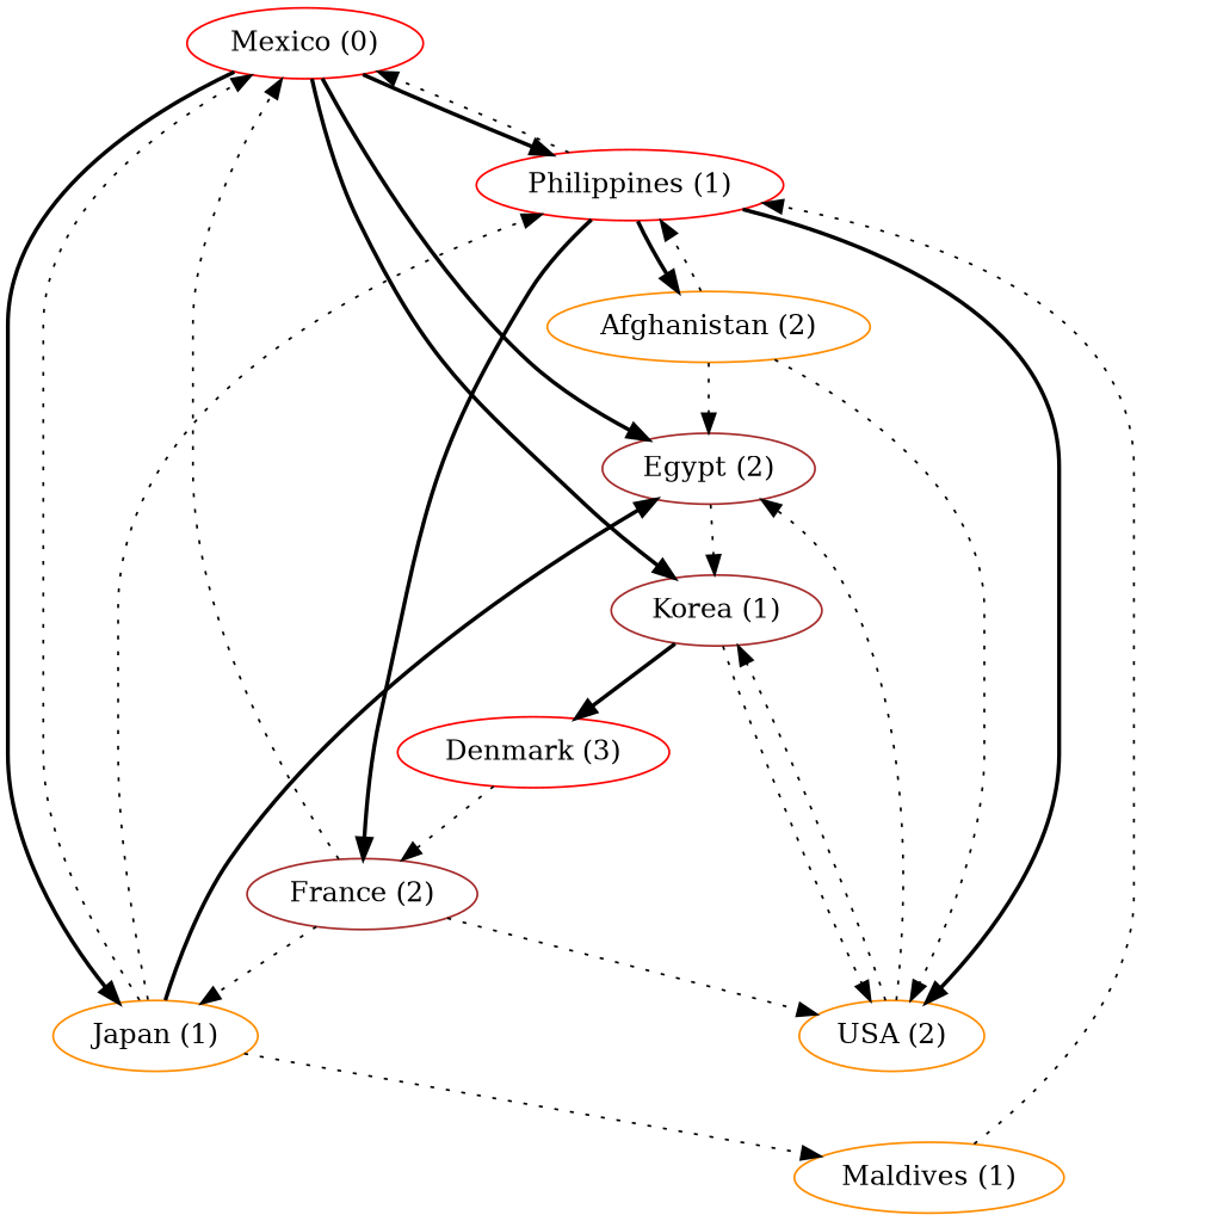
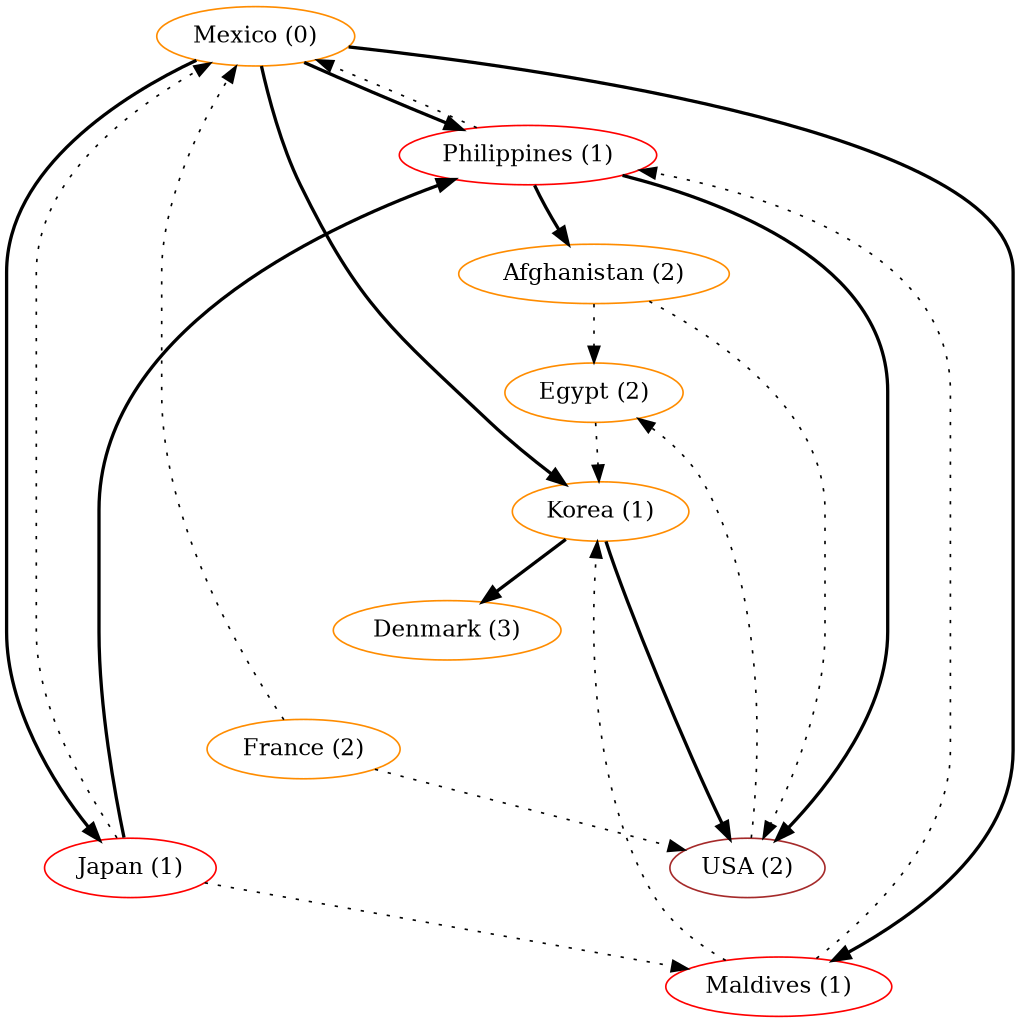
  digraph {
    rankdir=TB
    node [color=darkorange]
    edge [style=dotted]
-   n1 [color=red label="Mexico (0)"]
+   n1 [label="Mexico (0)"]
    n2 [color=red label="Philippines (1)"]
-   n3 [color=brown label="Korea (1)"]
-   n4 [label="Japan (1)"]
-   n5 [label="Maldives (1)"]
-   n6 [label="USA (2)"]
-   n7 [color=brown label="France (2)"]
+   n3 [label="Korea (1)"]
+   n4 [color=red label="Japan (1)"]
+   n5 [color=red label="Maldives (1)"]
+   n6 [color=brown label="USA (2)"]
+   n7 [label="France (2)"]
    n8 [label="Afghanistan (2)"]
-   n9 [color=red label="Denmark (3)"]
-   n10 [color=brown label="Egypt (2)"]
+   n9 [label="Denmark (3)"]
+   n10 [label="Egypt (2)"]
    n1 -> n2 [style=bold]
    n1 -> n3 [style=bold]
    n1 -> n4 [style=bold]
-   n1 -> n10 [style=bold]
+   n1 -> n5 [style=bold]
    n2 -> n1
    n2 -> n6 [style=bold]
-   n2 -> n7 [style=bold]
    n2 -> n8 [style=bold]
-   n3 -> n6
+   n3 -> n6 [style=bold]
    n3 -> n9 [style=bold]
    n4 -> n1
-   n4 -> n2
+   n4 -> n2 [style=bold]
    n4 -> n5
-   n4 -> n10 [style=bold]
    n5 -> n2
-   n6 -> n3
+   n5 -> n3
    n6 -> n10
    n7 -> n1
-   n7 -> n4
    n7 -> n6
-   n8 -> n2
    n8 -> n6
    n8 -> n10
-   n9 -> n7
    n10 -> n3
  }
